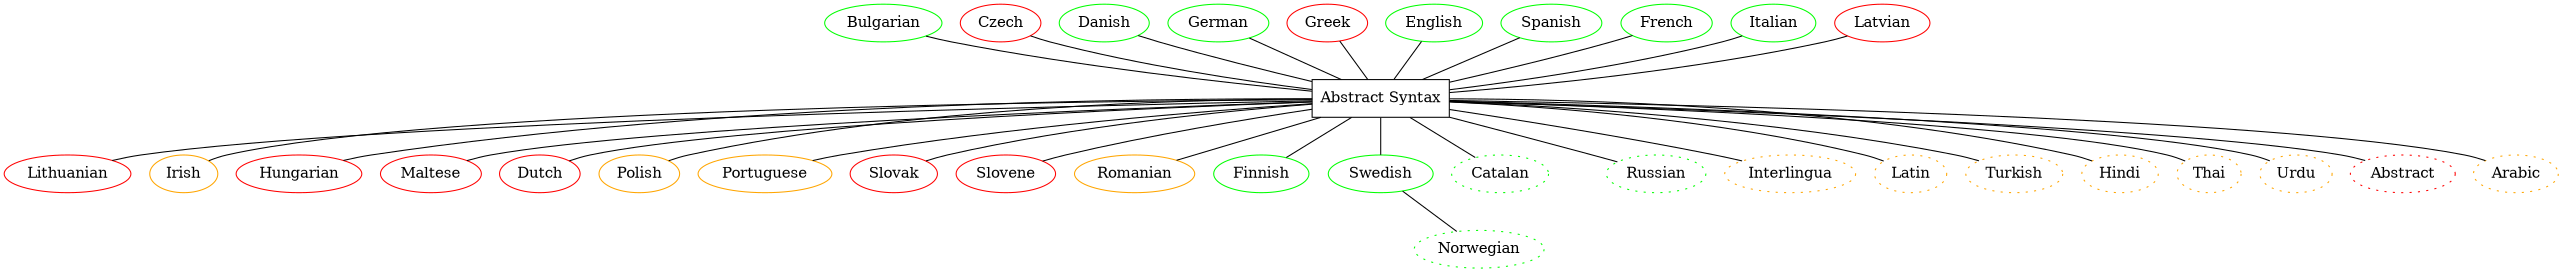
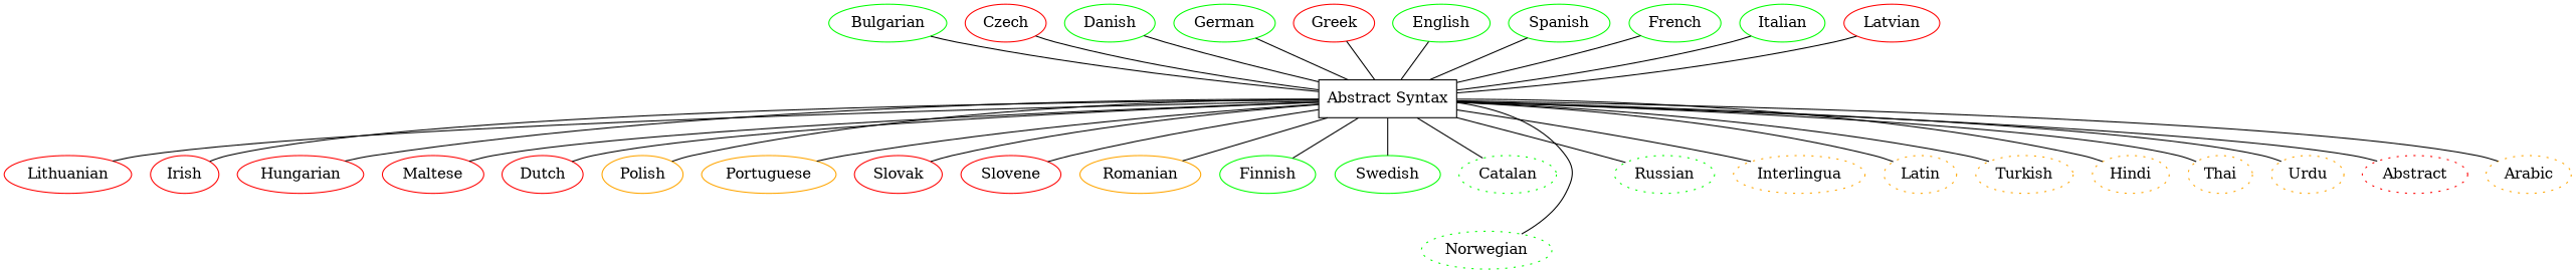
  graph {
    node [shape=ellipse style=solid color=green]
    edge [style=solid]
    n1 [label="Abstract Syntax" shape=rectangle color=""]
    n2 [color=red label=Lithuanian]
-   n3 [color=orange label=Irish]
+   n3 [color=red label=Irish]
    n4 [color=red label=Hungarian]
    n5 [color=red label=Maltese]
    n6 [color=red label=Dutch]
    n7 [color=orange label=Polish]
    n8 [color=orange label=Portuguese]
    n9 [color=red label=Slovak]
    n10 [color=red label=Slovene]
    n11 [color=orange label=Romanian]
    n12 [label=Finnish]
    n13 [label=Swedish]
    n14 [label=Catalan style=dotted]
    n15 [label=Norwegian style=dotted]
    n16 [label=Russian style=dotted]
    n17 [color=orange label=Interlingua style=dotted]
    n18 [color=orange label=Latin style=dotted]
    n19 [color=orange label=Turkish style=dotted]
    n20 [color=orange label=Hindi style=dotted]
    n21 [color=orange label=Thai style=dotted]
    n22 [color=orange label=Urdu style=dotted]
    n23 [color=red label=Abstract style=dotted]
    n24 [color=orange label=Arabic style=dotted]
    n25 [label=Bulgarian]
    n26 [color=red label=Czech]
    n27 [label=Danish]
    n28 [label=German]
    n29 [color=red label=Greek]
    n30 [label=English]
    n31 [label=Spanish]
    n32 [label=French]
    n33 [label=Italian]
    n34 [color=red label=Latvian]
    n1 -- n2
    n1 -- n3
    n1 -- n4
    n1 -- n5
    n1 -- n6
    n1 -- n7
    n1 -- n8
    n1 -- n9
    n1 -- n10
    n1 -- n11
    n1 -- n12
    n1 -- n13
    n1 -- n14
-   n13 -- n15
+   n1 -- n15
    n1 -- n16
    n1 -- n17
    n1 -- n18
    n1 -- n19
    n1 -- n20
    n1 -- n21
    n1 -- n22
    n1 -- n23
    n1 -- n24
    n25 -- n1
    n26 -- n1
    n27 -- n1
    n28 -- n1
    n29 -- n1
    n30 -- n1
    n31 -- n1
    n32 -- n1
    n33 -- n1
    n34 -- n1
  }
